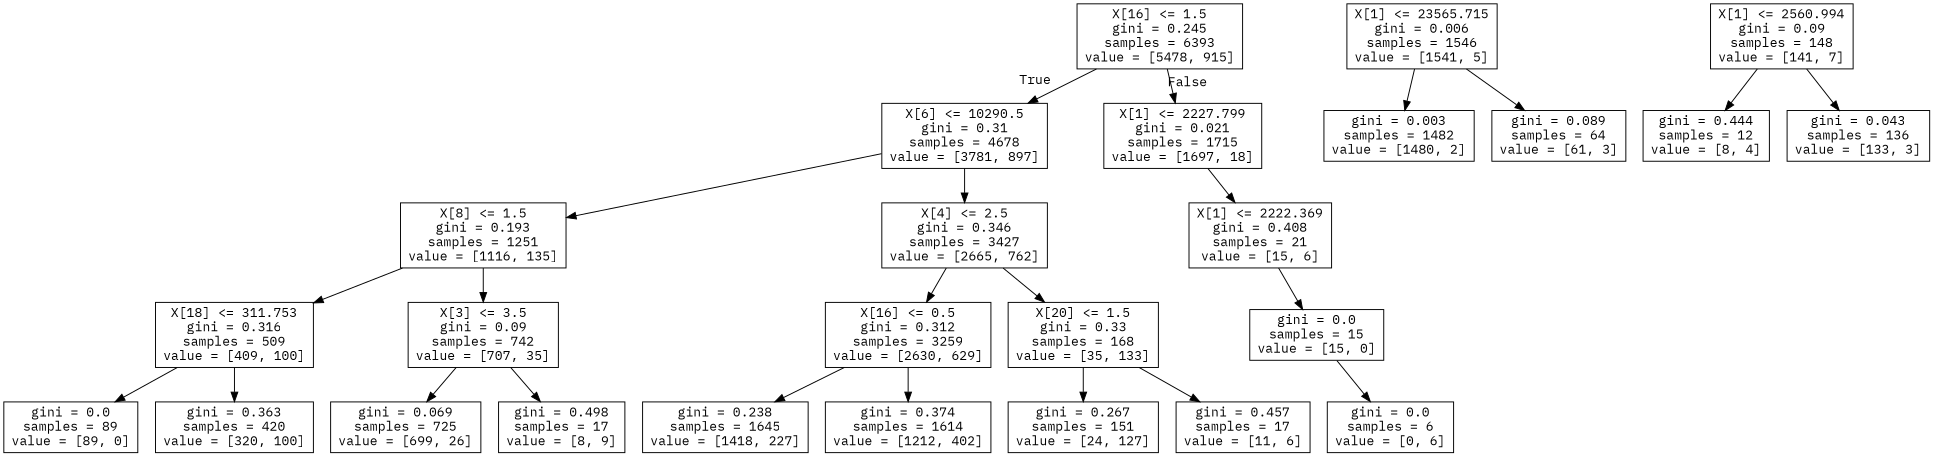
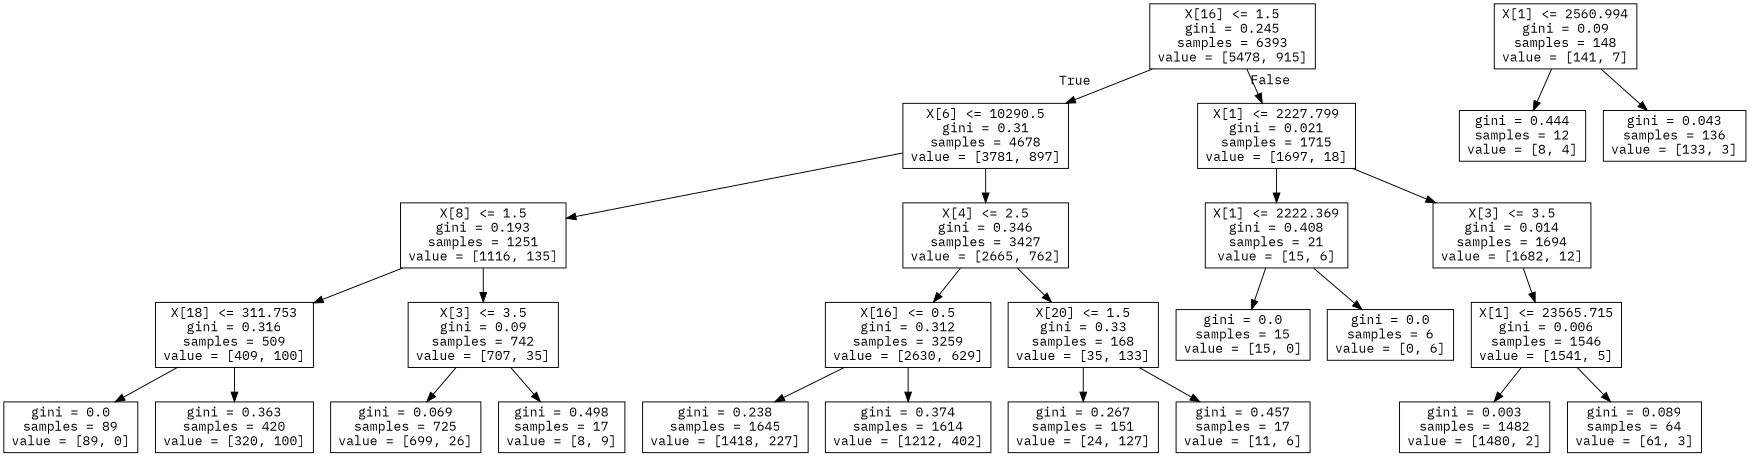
  digraph {
    fontname="IBM Plex Mono"
    node [fontname="IBM Plex Mono" shape=box]
    edge [fontname="IBM Plex Mono"]
    n1 [label="X[16] <= 1.5\ngini = 0.245\nsamples = 6393\nvalue = [5478, 915]"]
    n2 [label="X[6] <= 10290.5\ngini = 0.31\nsamples = 4678\nvalue = [3781, 897]"]
    n3 [label="X[1] <= 2227.799\ngini = 0.021\nsamples = 1715\nvalue = [1697, 18]"]
    n4 [label="X[8] <= 1.5\ngini = 0.193\nsamples = 1251\nvalue = [1116, 135]"]
    n5 [label="X[4] <= 2.5\ngini = 0.346\nsamples = 3427\nvalue = [2665, 762]"]
    n6 [label="X[1] <= 2222.369\ngini = 0.408\nsamples = 21\nvalue = [15, 6]"]
+   n7 [label="X[3] <= 3.5\ngini = 0.014\nsamples = 1694\nvalue = [1682, 12]"]
    n8 [label="X[18] <= 311.753\ngini = 0.316\nsamples = 509\nvalue = [409, 100]"]
    n9 [label="X[3] <= 3.5\ngini = 0.09\nsamples = 742\nvalue = [707, 35]"]
    n10 [label="X[16] <= 0.5\ngini = 0.312\nsamples = 3259\nvalue = [2630, 629]"]
    n11 [label="X[20] <= 1.5\ngini = 0.33\nsamples = 168\nvalue = [35, 133]"]
    n12 [label="gini = 0.0\nsamples = 89\nvalue = [89, 0]"]
    n13 [label="gini = 0.363\nsamples = 420\nvalue = [320, 100]"]
    n14 [label="gini = 0.069\nsamples = 725\nvalue = [699, 26]"]
    n15 [label="gini = 0.498\nsamples = 17\nvalue = [8, 9]"]
    n16 [label="gini = 0.238\nsamples = 1645\nvalue = [1418, 227]"]
    n17 [label="gini = 0.374\nsamples = 1614\nvalue = [1212, 402]"]
    n18 [label="gini = 0.267\nsamples = 151\nvalue = [24, 127]"]
    n19 [label="gini = 0.457\nsamples = 17\nvalue = [11, 6]"]
    n20 [label="gini = 0.0\nsamples = 15\nvalue = [15, 0]"]
    n21 [label="gini = 0.0\nsamples = 6\nvalue = [0, 6]"]
    n22 [label="X[1] <= 23565.715\ngini = 0.006\nsamples = 1546\nvalue = [1541, 5]"]
    n23 [label="gini = 0.003\nsamples = 1482\nvalue = [1480, 2]"]
    n24 [label="gini = 0.089\nsamples = 64\nvalue = [61, 3]"]
    n25 [label="X[1] <= 2560.994\ngini = 0.09\nsamples = 148\nvalue = [141, 7]"]
    n26 [label="gini = 0.444\nsamples = 12\nvalue = [8, 4]"]
    n27 [label="gini = 0.043\nsamples = 136\nvalue = [133, 3]"]
    n1 -> n2 [headlabel=True labelangle=45 labeldistance=2.5]
    n1 -> n3 [headlabel=False labelangle=-45 labeldistance=2.5]
    n2 -> n4
    n2 -> n5
    n3 -> n6
+   n3 -> n7
    n4 -> n8
    n4 -> n9
    n5 -> n10
    n5 -> n11
    n6 -> n20
-   n20 -> n21
+   n6 -> n21
+   n7 -> n22
    n8 -> n12
    n8 -> n13
    n9 -> n14
    n9 -> n15
    n10 -> n16
    n10 -> n17
    n11 -> n18
    n11 -> n19
    n22 -> n23
    n22 -> n24
    n25 -> n26
    n25 -> n27
  }
